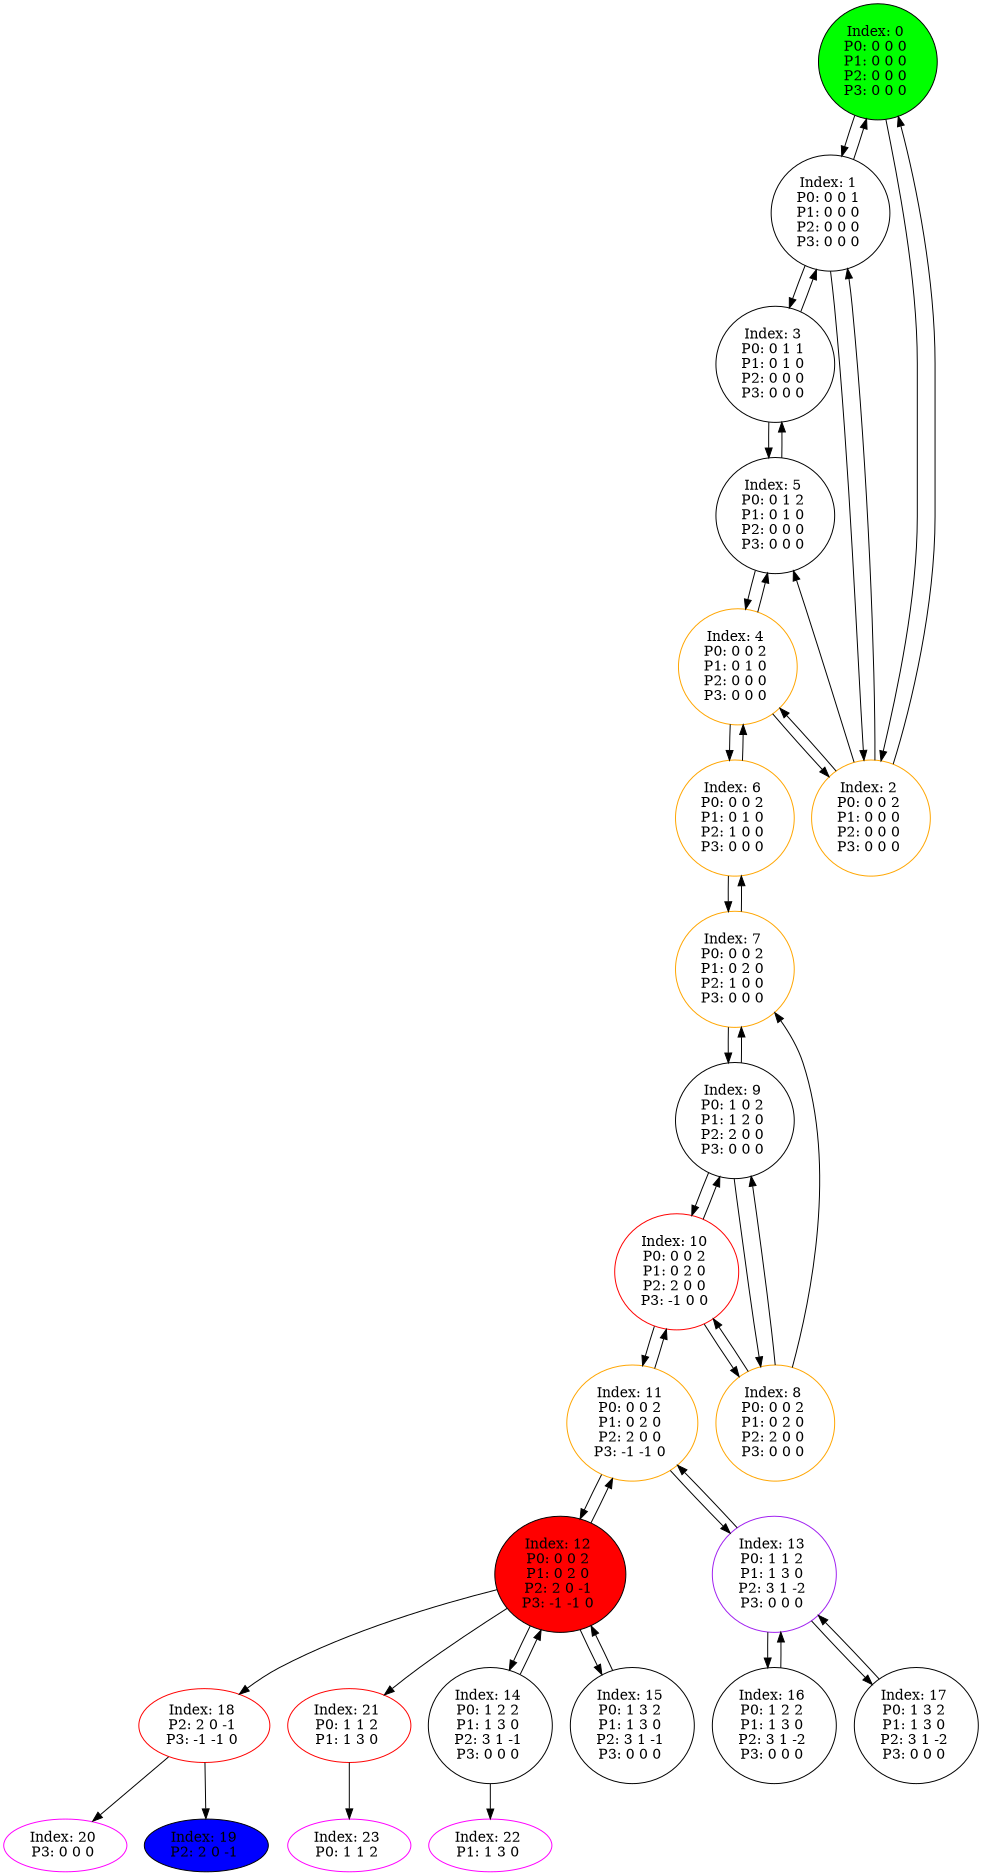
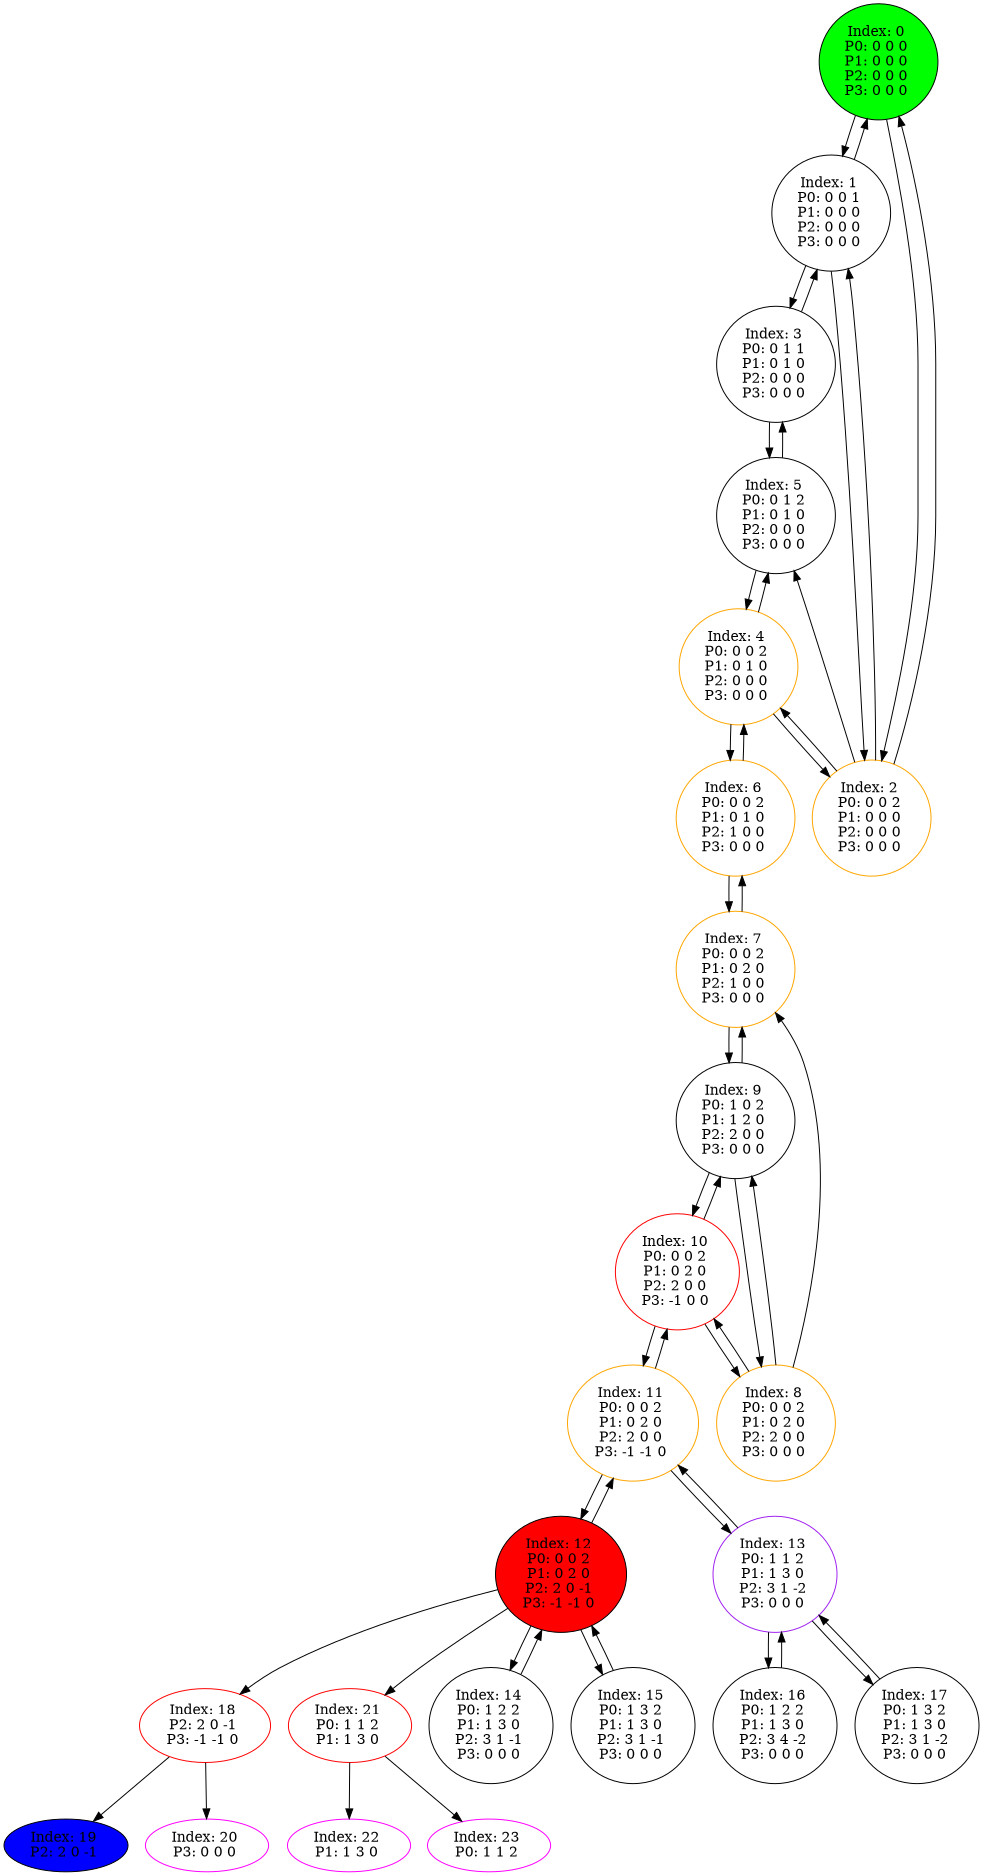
  digraph {
    color=black
    n1 [fillcolor=green label="Index: 0 \nP0: 0 0 0 \nP1: 0 0 0 \nP2: 0 0 0 \nP3: 0 0 0 \n" style=filled]
    n2 [label="Index: 1 \nP0: 0 0 1 \nP1: 0 0 0 \nP2: 0 0 0 \nP3: 0 0 0 \n"]
    n3 [color=orange label="Index: 2 \nP0: 0 0 2 \nP1: 0 0 0 \nP2: 0 0 0 \nP3: 0 0 0 \n"]
    n4 [label="Index: 3 \nP0: 0 1 1 \nP1: 0 1 0 \nP2: 0 0 0 \nP3: 0 0 0 \n"]
    n5 [color=orange label="Index: 4 \nP0: 0 0 2 \nP1: 0 1 0 \nP2: 0 0 0 \nP3: 0 0 0 \n"]
    n6 [label="Index: 5 \nP0: 0 1 2 \nP1: 0 1 0 \nP2: 0 0 0 \nP3: 0 0 0 \n"]
    n7 [color=orange label="Index: 6 \nP0: 0 0 2 \nP1: 0 1 0 \nP2: 1 0 0 \nP3: 0 0 0 \n"]
    n8 [color=orange label="Index: 7 \nP0: 0 0 2 \nP1: 0 2 0 \nP2: 1 0 0 \nP3: 0 0 0 \n"]
    n9 [label="Index: 9 \nP0: 1 0 2 \nP1: 1 2 0 \nP2: 2 0 0 \nP3: 0 0 0 \n"]
    n10 [color=orange label="Index: 8 \nP0: 0 0 2 \nP1: 0 2 0 \nP2: 2 0 0 \nP3: 0 0 0 \n"]
    n11 [color=red label="Index: 10 \nP0: 0 0 2 \nP1: 0 2 0 \nP2: 2 0 0 \nP3: -1 0 0 \n"]
    n12 [color=orange label="Index: 11 \nP0: 0 0 2 \nP1: 0 2 0 \nP2: 2 0 0 \nP3: -1 -1 0 \n"]
    n13 [fillcolor=red label="Index: 12 \nP0: 0 0 2 \nP1: 0 2 0 \nP2: 2 0 -1 \nP3: -1 -1 0 \n" style=filled]
    n14 [color=purple label="Index: 13 \nP0: 1 1 2 \nP1: 1 3 0 \nP2: 3 1 -2 \nP3: 0 0 0 \n"]
    n15 [label="Index: 14 \nP0: 1 2 2 \nP1: 1 3 0 \nP2: 3 1 -1 \nP3: 0 0 0 \n"]
    n16 [label="Index: 15 \nP0: 1 3 2 \nP1: 1 3 0 \nP2: 3 1 -1 \nP3: 0 0 0 \n"]
    n17 [color=red label="Index: 18 \nP2: 2 0 -1 \nP3: -1 -1 0 \n"]
    n18 [color=red label="Index: 21 \nP0: 1 1 2 \nP1: 1 3 0 \n"]
-   n19 [label="Index: 16 \nP0: 1 2 2 \nP1: 1 3 0 \nP2: 3 1 -2 \nP3: 0 0 0 \n"]
+   n19 [label="Index: 16 \nP0: 1 2 2 \nP1: 1 3 0 \nP2: 3 4 -2 \nP3: 0 0 0 \n"]
    n20 [label="Index: 17 \nP0: 1 3 2 \nP1: 1 3 0 \nP2: 3 1 -2 \nP3: 0 0 0 \n"]
    n21 [fillcolor=blue label="Index: 19 \nP2: 2 0 -1 \n" style=filled]
    n22 [color=fuchsia label="Index: 20 \nP3: 0 0 0 \n"]
    n23 [color=fuchsia label="Index: 22 \nP1: 1 3 0 \n"]
    n24 [color=fuchsia label="Index: 23 \nP0: 1 1 2 \n"]
    n1 -> n2
    n1 -> n3
    n2 -> n1
    n2 -> n3
    n2 -> n4
    n3 -> n1
    n3 -> n2
    n3 -> n5
    n3 -> n6
    n4 -> n2
    n4 -> n6
    n5 -> n3
    n5 -> n6
    n5 -> n7
    n6 -> n4
    n6 -> n5
    n7 -> n5
    n7 -> n8
    n8 -> n7
    n8 -> n9
    n9 -> n8
    n9 -> n10
    n9 -> n11
    n10 -> n8
    n10 -> n9
    n10 -> n11
    n11 -> n9
    n11 -> n10
    n11 -> n12
    n12 -> n11
    n12 -> n13
    n12 -> n14
    n13 -> n12
    n13 -> n15
    n13 -> n16
    n13 -> n17
    n13 -> n18
    n14 -> n12
    n14 -> n19
    n14 -> n20
    n15 -> n13
    n16 -> n13
    n17 -> n21
    n17 -> n22
-   n15 -> n23
+   n18 -> n23
    n18 -> n24
    n19 -> n14
    n20 -> n14
  }
